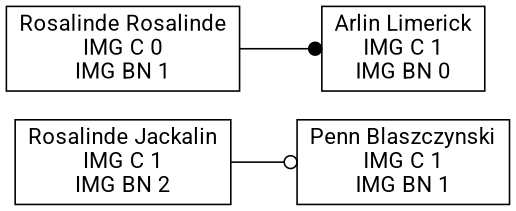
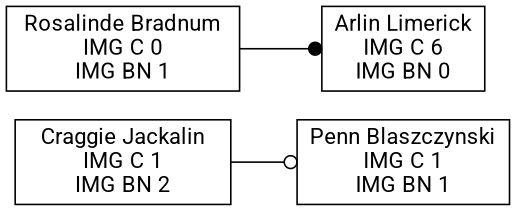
  digraph {
    fontname=Roboto
    rankdir=LR
    node [fontname=Roboto shape=box]
    edge [fontname=Roboto]
-   n1 [label="Rosalinde Jackalin\nIMG C 1\nIMG BN 2"]
+   n1 [label="Craggie Jackalin\nIMG C 1\nIMG BN 2"]
    n2 [label="Penn Blaszczynski\nIMG C 1\nIMG BN 1"]
-   n3 [label="Rosalinde Rosalinde\nIMG C 0\nIMG BN 1"]
-   n4 [label="Arlin Limerick\nIMG C 1\nIMG BN 0"]
+   n3 [label="Rosalinde Bradnum\nIMG C 0\nIMG BN 1"]
+   n4 [label="Arlin Limerick\nIMG C 6\nIMG BN 0"]
    n1 -> n2 [arrowhead=odot]
    n3 -> n4 [arrowhead=dot]
  }
